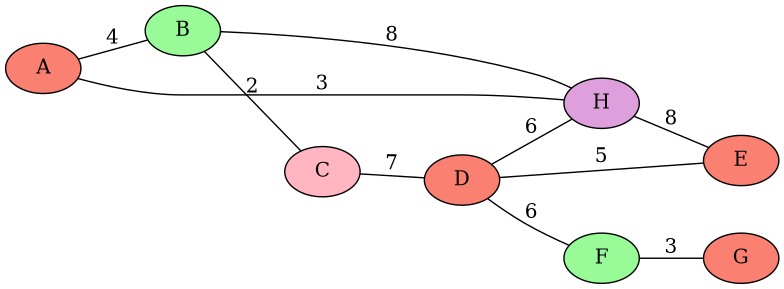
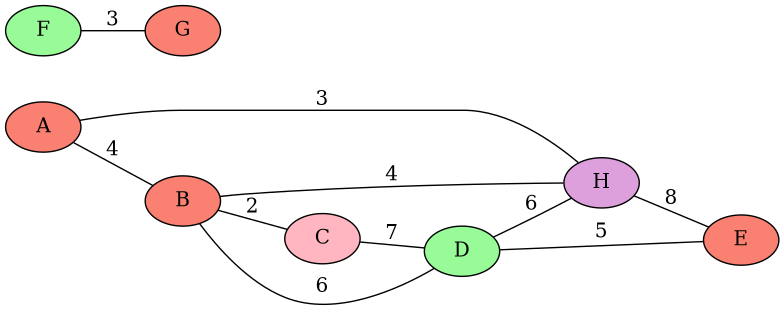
  graph {
    rankdir=LR
    node [fillcolor=salmon style=filled]
-   B [fillcolor=palegreen]
+   B
    A
    H [fillcolor=plum]
    C [fillcolor=lightpink]
-   D
+   D [fillcolor=palegreen]
    E
    F [fillcolor=palegreen]
    G
-   B -- H [label=8]
+   B -- H [label=4]
    B -- C [label=2]
    A -- B [label=4]
    A -- H [label=3]
    H -- E [label=8]
    C -- D [label=7]
    D -- H [label=6]
    D -- E [label=5]
-   D -- F [label=6]
+   D -- B [label=6]
    F -- G [label=3]
  }
